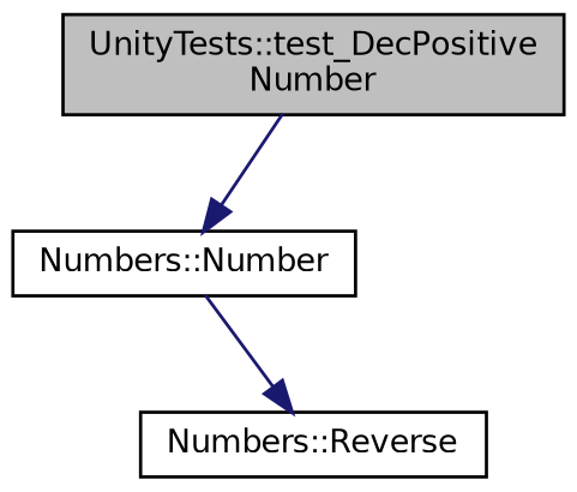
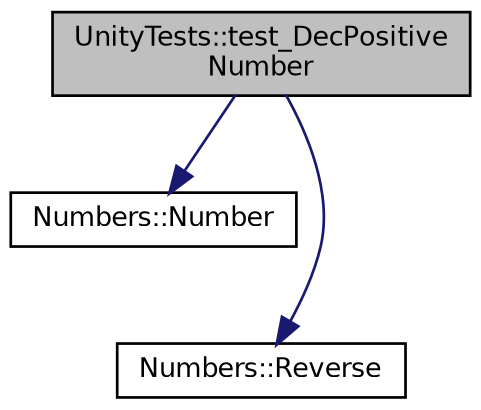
  digraph {
    rankdir=TB
    node [color=black fillcolor=white fontname=Helvetica fontsize=10 shape=record style=filled]
    edge [color=midnightblue fontname=Helvetica fontsize=10 labelfontname=Helvetica labelfontsize=10 style=solid]
    n1 [fillcolor=grey75 fontcolor=black height=0.2 label="UnityTests::test_DecPositive\lNumber" width=0.4]
    n2 [height=0.2 label="Numbers::Number" width=0.4]
    n3 [height=0.2 label="Numbers::Reverse" width=0.4]
    n1 -> n2
-   n2 -> n3
+   n1 -> n3
  }
